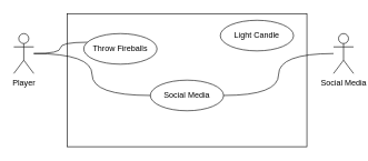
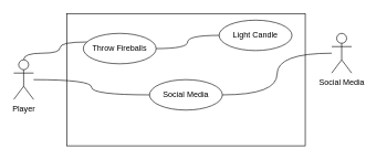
  <mxCell id="0" />
  <mxCell id="1" parent="0" />
  <mxCell id="2" value="" style="rounded=0;whiteSpace=wrap;html=1;" vertex="1" parent="1"><mxGeometry x="100" y="20" width="360" height="200" as="geometry" /></mxCell>
  <mxCell id="3" value="" style="edgeStyle=orthogonalEdgeStyle;orthogonalLoop=1;jettySize=auto;html=1;curved=1;startArrow=none;startFill=0;endArrow=none;endFill=0;" edge="1" parent="1" source="5" target="11"><mxGeometry relative="1" as="geometry"><Array as="points"><mxPoint x="90" y="80" /><mxPoint x="90" y="63" /></Array></mxGeometry></mxCell>
  <mxCell id="4" value="" style="edgeStyle=orthogonalEdgeStyle;curved=1;orthogonalLoop=1;jettySize=auto;html=1;startArrow=none;startFill=0;endArrow=none;endFill=0;entryX=0;entryY=0.5;entryDx=0;entryDy=0;" edge="1" parent="1" source="5" target="7"><mxGeometry relative="1" as="geometry"><mxPoint x="105" y="290" as="targetPoint" /></mxGeometry></mxCell>
- <mxCell id="5" value="Player" style="shape=umlActor;verticalLabelPosition=bottom;labelBackgroundColor=#ffffff;verticalAlign=top;html=1;outlineConnect=0;" vertex="1" parent="1"><mxGeometry x="20" y="50" width="30" height="60" as="geometry" /></mxCell>
+ <mxCell id="5" value="Player" style="shape=umlActor;verticalLabelPosition=bottom;labelBackgroundColor=#ffffff;verticalAlign=top;html=1;outlineConnect=0;" vertex="1" parent="1"><mxGeometry x="20" y="90" width="30" height="60" as="geometry" /></mxCell>
  <mxCell id="6" value="&lt;font style=&quot;font-size: 12px&quot;&gt;Light Candle&lt;/font&gt;" style="ellipse;whiteSpace=wrap;html=1;" vertex="1" parent="1"><mxGeometry x="330" y="30" width="110" height="46" as="geometry" /></mxCell>
  <mxCell id="7" value="&lt;font style=&quot;font-size: 12px&quot;&gt;Social Media&lt;/font&gt;" style="ellipse;whiteSpace=wrap;html=1;" vertex="1" parent="1"><mxGeometry x="225" y="120" width="110" height="46" as="geometry" /></mxCell>
  <mxCell id="8" value="" style="edgeStyle=orthogonalEdgeStyle;curved=1;orthogonalLoop=1;jettySize=auto;html=1;startArrow=none;startFill=0;endArrow=none;endFill=0;strokeWidth=1;entryX=1;entryY=0.5;entryDx=0;entryDy=0;" edge="1" parent="1" source="9" target="7"><mxGeometry relative="1" as="geometry" /></mxCell>
  <mxCell id="9" value="Social Media" style="shape=umlActor;verticalLabelPosition=bottom;labelBackgroundColor=#ffffff;verticalAlign=top;html=1;outlineConnect=0;" vertex="1" parent="1"><mxGeometry x="500" y="50" width="30" height="60" as="geometry" /></mxCell>
+ <mxCell id="10" value="" style="edgeStyle=orthogonalEdgeStyle;curved=1;orthogonalLoop=1;jettySize=auto;html=1;startArrow=none;startFill=0;endArrow=none;endFill=0;strokeWidth=1;entryX=0;entryY=0.5;entryDx=0;entryDy=0;" edge="1" parent="1" source="11" target="6"><mxGeometry relative="1" as="geometry"><mxPoint x="185" y="240" as="targetPoint" /></mxGeometry></mxCell>
  <mxCell id="11" value="&lt;font style=&quot;font-size: 12px&quot;&gt;Throw Fireballs&lt;/font&gt;" style="ellipse;whiteSpace=wrap;html=1;" vertex="1" parent="1"><mxGeometry x="125" y="50" width="110" height="46" as="geometry" /></mxCell>
